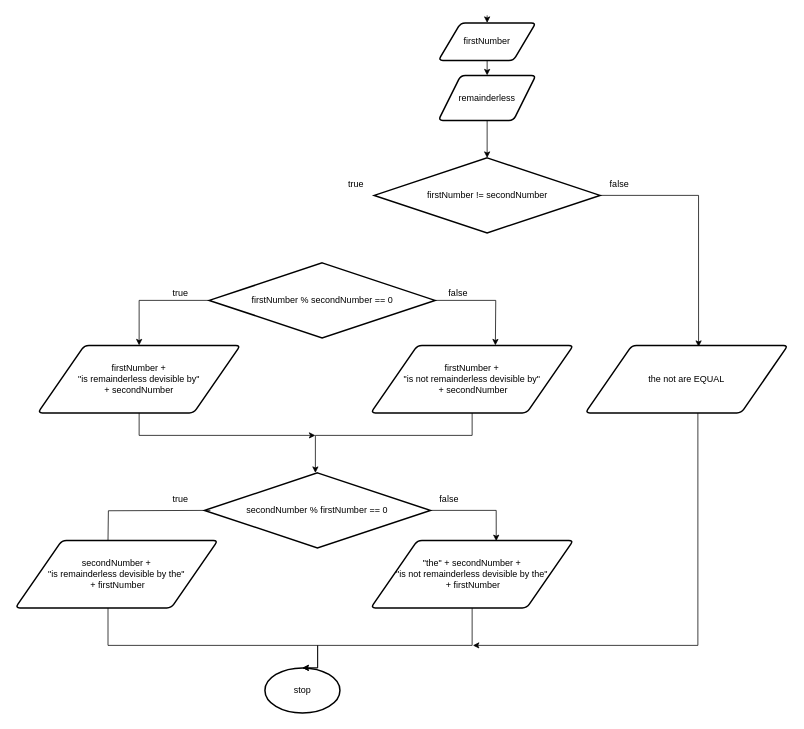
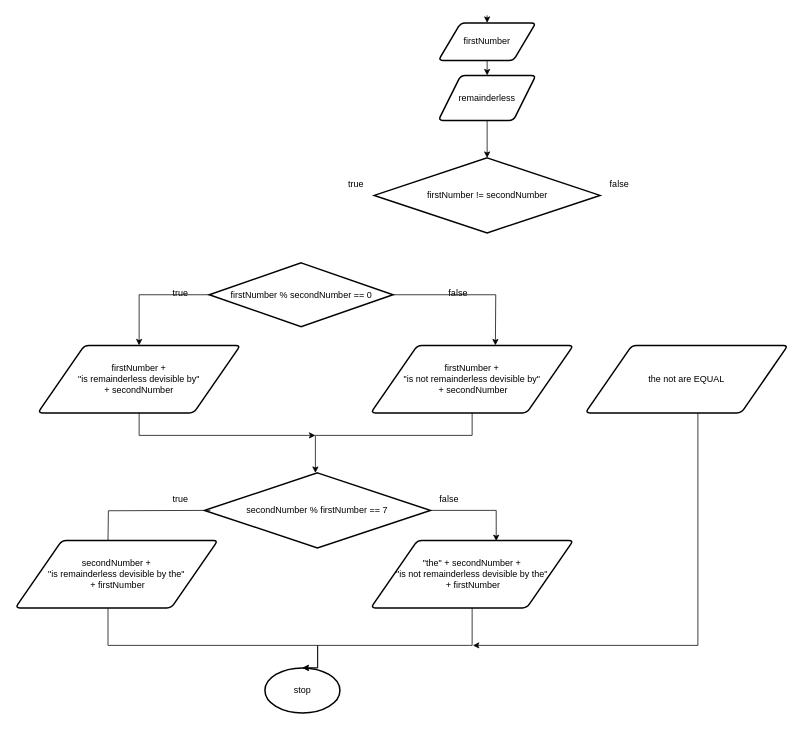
  <mxCell id="0" />
  <mxCell id="1" parent="0" />
  <mxCell id="2" style="edgeStyle=none;rounded=0;orthogonalLoop=1;jettySize=auto;html=1;" edge="1" parent="1" target="5"><mxGeometry relative="1" as="geometry"><mxPoint x="649" y="20" as="sourcePoint" /></mxGeometry></mxCell>
  <mxCell id="3" value="stop" style="strokeWidth=2;html=1;shape=mxgraph.flowchart.start_1;whiteSpace=wrap;" vertex="1" parent="1"><mxGeometry x="352.75" y="890" width="100" height="60" as="geometry" /></mxCell>
  <mxCell id="4" style="edgeStyle=none;rounded=0;orthogonalLoop=1;jettySize=auto;html=1;" edge="1" parent="1" source="5"><mxGeometry relative="1" as="geometry"><mxPoint x="649" y="100" as="targetPoint" /></mxGeometry></mxCell>
  <mxCell id="5" value="firstNumber" style="shape=parallelogram;html=1;strokeWidth=2;perimeter=parallelogramPerimeter;whiteSpace=wrap;rounded=1;arcSize=12;size=0.23;" vertex="1" parent="1"><mxGeometry x="584" y="30" width="130" height="50" as="geometry" /></mxCell>
  <mxCell id="6" style="edgeStyle=none;rounded=0;orthogonalLoop=1;jettySize=auto;html=1;exitX=0.5;exitY=1;exitDx=0;exitDy=0;" edge="1" parent="1" source="7"><mxGeometry relative="1" as="geometry"><mxPoint x="649" y="210" as="targetPoint" /></mxGeometry></mxCell>
  <mxCell id="7" value="remainderless" style="shape=parallelogram;html=1;strokeWidth=2;perimeter=parallelogramPerimeter;whiteSpace=wrap;rounded=1;arcSize=12;size=0.23;" vertex="1" parent="1"><mxGeometry x="584" y="100" width="130" height="60" as="geometry" /></mxCell>
  <mxCell id="8" style="edgeStyle=orthogonalEdgeStyle;rounded=0;orthogonalLoop=1;jettySize=auto;html=1;exitX=0;exitY=0.5;exitDx=0;exitDy=0;exitPerimeter=0;" edge="1" parent="1" source="10" target="12"><mxGeometry relative="1" as="geometry" /></mxCell>
  <mxCell id="9" style="edgeStyle=orthogonalEdgeStyle;rounded=0;orthogonalLoop=1;jettySize=auto;html=1;exitX=1;exitY=0.5;exitDx=0;exitDy=0;exitPerimeter=0;" edge="1" parent="1" source="10"><mxGeometry relative="1" as="geometry"><mxPoint x="660" y="460" as="targetPoint" /></mxGeometry></mxCell>
- <mxCell id="10" value="firstNumber % secondNumber == 0" style="strokeWidth=2;html=1;shape=mxgraph.flowchart.decision;whiteSpace=wrap;" vertex="1" parent="1"><mxGeometry x="278.5" y="350" width="301" height="100" as="geometry" /></mxCell>
+ <mxCell id="10" value="firstNumber % secondNumber == 0" style="strokeWidth=2;html=1;shape=mxgraph.flowchart.decision;whiteSpace=wrap;" vertex="1" parent="1"><mxGeometry x="278.5" y="350" width="245" height="85" as="geometry" /></mxCell>
  <mxCell id="11" style="edgeStyle=orthogonalEdgeStyle;rounded=0;orthogonalLoop=1;jettySize=auto;html=1;" edge="1" parent="1" source="12"><mxGeometry relative="1" as="geometry"><mxPoint x="420" y="580" as="targetPoint" /><Array as="points"><mxPoint x="185" y="580" /></Array></mxGeometry></mxCell>
  <mxCell id="12" value="firstNumber +&lt;br&gt;&quot;is remainderless devisible by&quot; &lt;br&gt;+ secondNumber" style="shape=parallelogram;html=1;strokeWidth=2;perimeter=parallelogramPerimeter;whiteSpace=wrap;rounded=1;arcSize=12;size=0.23;" vertex="1" parent="1"><mxGeometry x="50" y="460" width="270" height="90" as="geometry" /></mxCell>
  <mxCell id="13" value="true" style="text;html=1;align=center;verticalAlign=middle;resizable=0;points=[];autosize=1;strokeColor=none;fillColor=none;" vertex="1" parent="1"><mxGeometry x="220" y="375" width="40" height="30" as="geometry" /></mxCell>
  <mxCell id="14" style="edgeStyle=orthogonalEdgeStyle;rounded=0;orthogonalLoop=1;jettySize=auto;html=1;exitX=1;exitY=0.5;exitDx=0;exitDy=0;exitPerimeter=0;entryX=0.619;entryY=0.011;entryDx=0;entryDy=0;entryPerimeter=0;" edge="1" parent="1" source="15" target="20"><mxGeometry relative="1" as="geometry" /></mxCell>
- <mxCell id="15" value="secondNumber % firstNumber == 0" style="strokeWidth=2;html=1;shape=mxgraph.flowchart.decision;whiteSpace=wrap;" vertex="1" parent="1"><mxGeometry x="272.25" y="630" width="301" height="100" as="geometry" /></mxCell>
+ <mxCell id="15" value="secondNumber % firstNumber == 7" style="strokeWidth=2;html=1;shape=mxgraph.flowchart.decision;whiteSpace=wrap;" vertex="1" parent="1"><mxGeometry x="272.25" y="630" width="301" height="100" as="geometry" /></mxCell>
  <mxCell id="16" style="edgeStyle=orthogonalEdgeStyle;rounded=0;orthogonalLoop=1;jettySize=auto;html=1;entryX=0.5;entryY=0;entryDx=0;entryDy=0;entryPerimeter=0;" edge="1" parent="1" target="3"><mxGeometry relative="1" as="geometry"><mxPoint x="143.5" y="810" as="sourcePoint" /><Array as="points"><mxPoint x="144" y="860" /><mxPoint x="423" y="860" /></Array></mxGeometry></mxCell>
  <mxCell id="17" value="secondNumber +&lt;br&gt;&quot;is remainderless devisible by the&quot;&lt;br&gt;&amp;nbsp;+ firstNumber" style="shape=parallelogram;html=1;strokeWidth=2;perimeter=parallelogramPerimeter;whiteSpace=wrap;rounded=1;arcSize=12;size=0.23;" vertex="1" parent="1"><mxGeometry x="20" y="720" width="270" height="90" as="geometry" /></mxCell>
  <mxCell id="18" value="false" style="text;html=1;align=center;verticalAlign=middle;resizable=0;points=[];autosize=1;strokeColor=none;fillColor=none;" vertex="1" parent="1"><mxGeometry x="585" y="375" width="50" height="30" as="geometry" /></mxCell>
  <mxCell id="19" style="edgeStyle=orthogonalEdgeStyle;rounded=0;orthogonalLoop=1;jettySize=auto;html=1;entryX=0.5;entryY=0;entryDx=0;entryDy=0;entryPerimeter=0;" edge="1" parent="1" source="20" target="3"><mxGeometry relative="1" as="geometry"><mxPoint x="420" y="860" as="targetPoint" /><Array as="points"><mxPoint x="629" y="860" /><mxPoint x="423" y="860" /></Array></mxGeometry></mxCell>
  <mxCell id="20" value="&quot;the&quot; + secondNumber +&lt;br&gt;&quot;is not remainderless devisible by the&quot;&lt;br&gt;&amp;nbsp;+ firstNumber" style="shape=parallelogram;html=1;strokeWidth=2;perimeter=parallelogramPerimeter;whiteSpace=wrap;rounded=1;arcSize=12;size=0.23;" vertex="1" parent="1"><mxGeometry x="494" y="720" width="270" height="90" as="geometry" /></mxCell>
  <mxCell id="21" style="edgeStyle=orthogonalEdgeStyle;rounded=0;orthogonalLoop=1;jettySize=auto;html=1;" edge="1" parent="1" source="22" target="15"><mxGeometry relative="1" as="geometry"><mxPoint x="420" y="610" as="targetPoint" /><Array as="points"><mxPoint x="629" y="580" /><mxPoint x="420" y="580" /></Array></mxGeometry></mxCell>
  <mxCell id="22" value="firstNumber +&lt;br&gt;&quot;is not remainderless devisible by&quot;&lt;br&gt;&amp;nbsp;+ secondNumber" style="shape=parallelogram;html=1;strokeWidth=2;perimeter=parallelogramPerimeter;whiteSpace=wrap;rounded=1;arcSize=12;size=0.23;" vertex="1" parent="1"><mxGeometry x="494" y="460" width="270" height="90" as="geometry" /></mxCell>
  <mxCell id="23" value="" style="edgeStyle=orthogonalEdgeStyle;rounded=0;orthogonalLoop=1;jettySize=auto;html=1;endArrow=none;" edge="1" parent="1"><mxGeometry relative="1" as="geometry"><mxPoint x="280" y="680" as="sourcePoint" /><mxPoint x="143.5" y="720" as="targetPoint" /></mxGeometry></mxCell>
- <mxCell id="24" style="edgeStyle=orthogonalEdgeStyle;rounded=0;orthogonalLoop=1;jettySize=auto;html=1;exitX=1;exitY=0.5;exitDx=0;exitDy=0;exitPerimeter=0;entryX=0.559;entryY=0.022;entryDx=0;entryDy=0;entryPerimeter=0;" edge="1" parent="1" source="25" target="27"><mxGeometry relative="1" as="geometry" /></mxCell>
  <mxCell id="25" value="firstNumber != secondNumber" style="strokeWidth=2;html=1;shape=mxgraph.flowchart.decision;whiteSpace=wrap;" vertex="1" parent="1"><mxGeometry x="498.5" y="210" width="301" height="100" as="geometry" /></mxCell>
  <mxCell id="26" style="edgeStyle=orthogonalEdgeStyle;rounded=0;orthogonalLoop=1;jettySize=auto;html=1;" edge="1" parent="1" source="27"><mxGeometry relative="1" as="geometry"><mxPoint x="630" y="860" as="targetPoint" /><Array as="points"><mxPoint x="930" y="860" /></Array></mxGeometry></mxCell>
  <mxCell id="27" value="the not are EQUAL" style="shape=parallelogram;html=1;strokeWidth=2;perimeter=parallelogramPerimeter;whiteSpace=wrap;rounded=1;arcSize=12;size=0.23;" vertex="1" parent="1"><mxGeometry x="780" y="460" width="270" height="90" as="geometry" /></mxCell>
  <mxCell id="28" value="true" style="text;html=1;align=center;verticalAlign=middle;resizable=0;points=[];autosize=1;strokeColor=none;fillColor=none;" vertex="1" parent="1"><mxGeometry x="454" y="230" width="40" height="30" as="geometry" /></mxCell>
  <mxCell id="29" value="false" style="text;html=1;align=center;verticalAlign=middle;resizable=0;points=[];autosize=1;strokeColor=none;fillColor=none;" vertex="1" parent="1"><mxGeometry x="799.5" y="230" width="50" height="30" as="geometry" /></mxCell>
  <mxCell id="30" value="true" style="text;html=1;align=center;verticalAlign=middle;resizable=0;points=[];autosize=1;strokeColor=none;fillColor=none;" vertex="1" parent="1"><mxGeometry x="220" y="650" width="40" height="30" as="geometry" /></mxCell>
  <mxCell id="31" value="false" style="text;html=1;align=center;verticalAlign=middle;resizable=0;points=[];autosize=1;strokeColor=none;fillColor=none;" vertex="1" parent="1"><mxGeometry x="573.25" y="650" width="50" height="30" as="geometry" /></mxCell>
